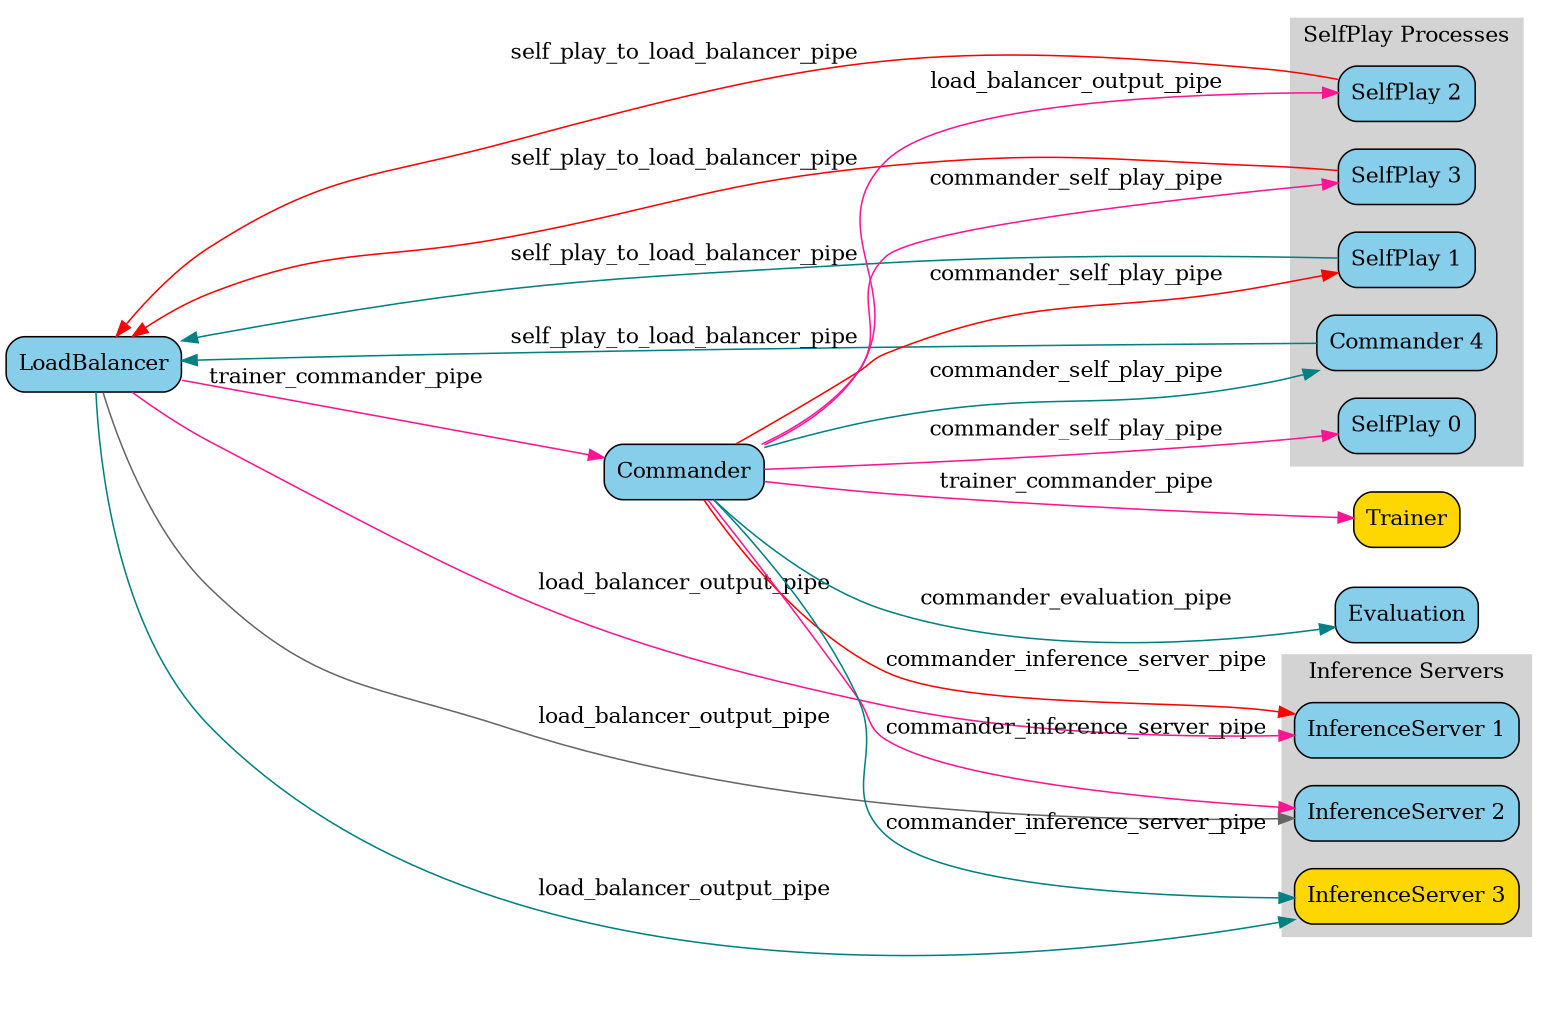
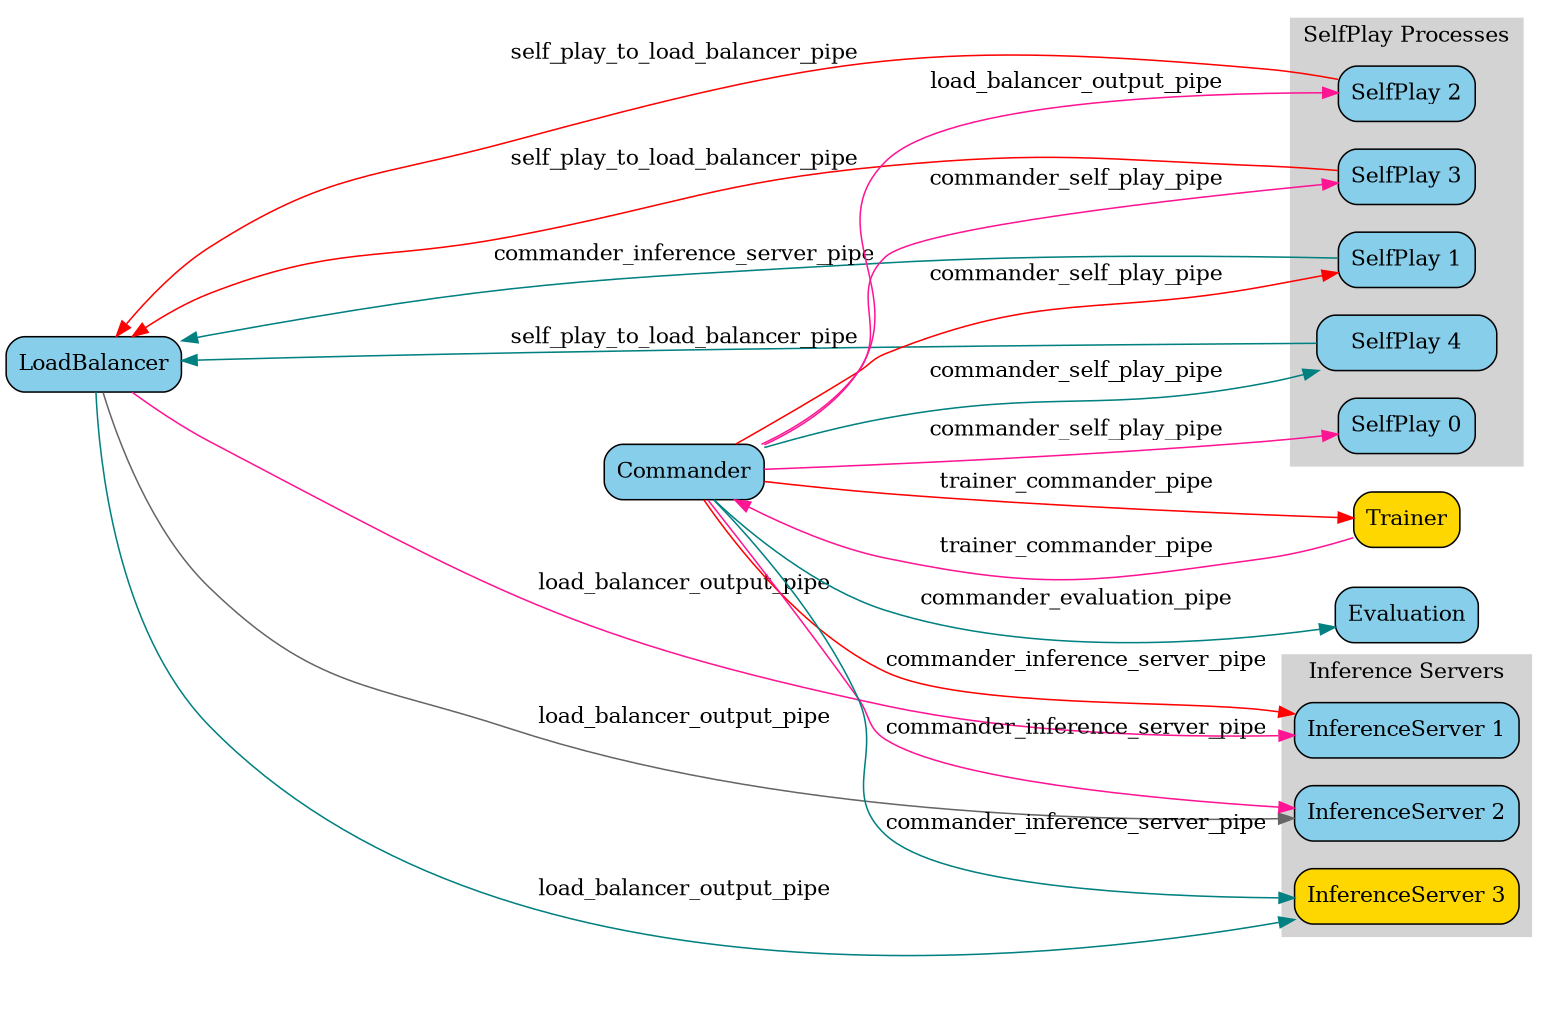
  digraph {
    rankdir=LR
    node [fillcolor=skyblue shape=box style="rounded,filled"]
    edge [color=teal]
    n1 [label="SelfPlay 0"]
    n2 [label="SelfPlay 1"]
    n3 [label="SelfPlay 2"]
    n4 [label="SelfPlay 3"]
-   n5 [label="Commander 4"]
+   n5 [label="SelfPlay 4"]
    n6 [label="InferenceServer 1"]
    n7 [label="InferenceServer 2"]
    n8 [fillcolor=gold label="InferenceServer 3"]
    n9 [label=LoadBalancer]
    n10 [fillcolor=gold label=Trainer]
    n11 [label=Commander]
    n12 [label=Evaluation]
    subgraph cluster_1 {
      color=lightgrey
      label="SelfPlay Processes"
      style=filled
      n1
      n2
      n3
      n4
      n5
    }
    subgraph cluster_2 {
      color=lightgrey
      label="Inference Servers"
      style=filled
      n6
      n7
      n8
    }
-   n2 -> n9 [label=self_play_to_load_balancer_pipe]
+   n2 -> n9 [label=commander_inference_server_pipe]
    n3 -> n9 [color=red label=self_play_to_load_balancer_pipe]
    n4 -> n9 [color=red label=self_play_to_load_balancer_pipe]
    n5 -> n9 [label=self_play_to_load_balancer_pipe]
    n9 -> n6 [color=deeppink label=load_balancer_output_pipe]
    n9 -> n7 [color=gray40 label=load_balancer_output_pipe]
    n9 -> n8 [label=load_balancer_output_pipe]
-   n9 -> n11 [color=deeppink label=trainer_commander_pipe]
+   n10 -> n11 [color=deeppink label=trainer_commander_pipe]
    n11 -> n1 [color=deeppink label=commander_self_play_pipe]
    n11 -> n2 [color=red label=commander_self_play_pipe]
    n11 -> n3 [color=deeppink label=load_balancer_output_pipe]
    n11 -> n4 [color=deeppink label=commander_self_play_pipe]
    n11 -> n5 [label=commander_self_play_pipe]
    n11 -> n6 [color=red label=commander_inference_server_pipe]
    n11 -> n7 [color=deeppink label=commander_inference_server_pipe]
    n11 -> n8 [label=commander_inference_server_pipe]
-   n11 -> n10 [color=deeppink label=trainer_commander_pipe]
+   n11 -> n10 [color=red label=trainer_commander_pipe]
    n11 -> n12 [label=commander_evaluation_pipe]
  }
